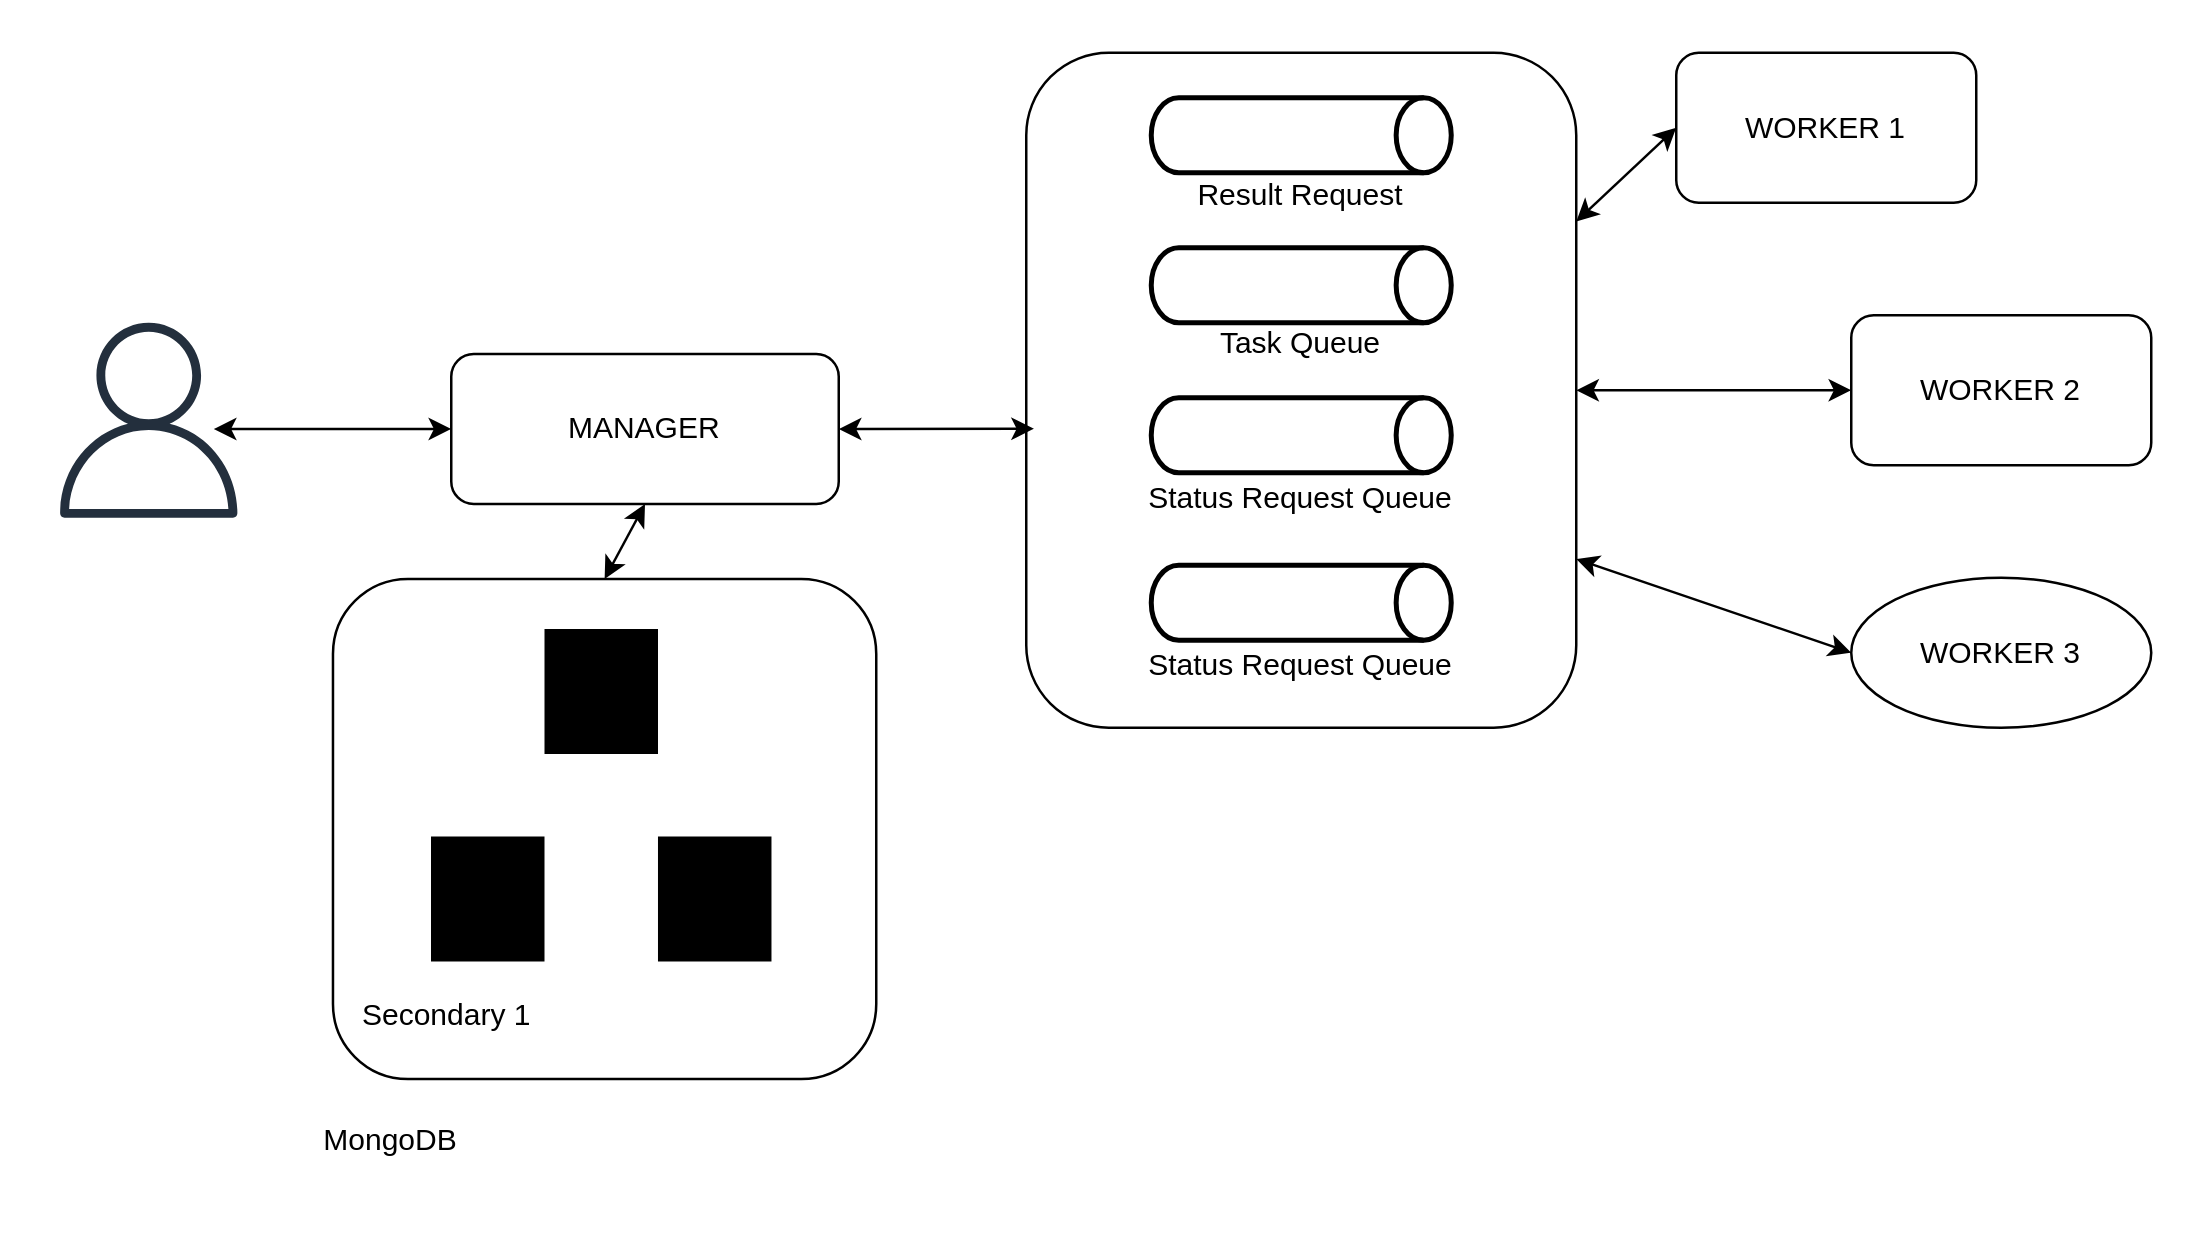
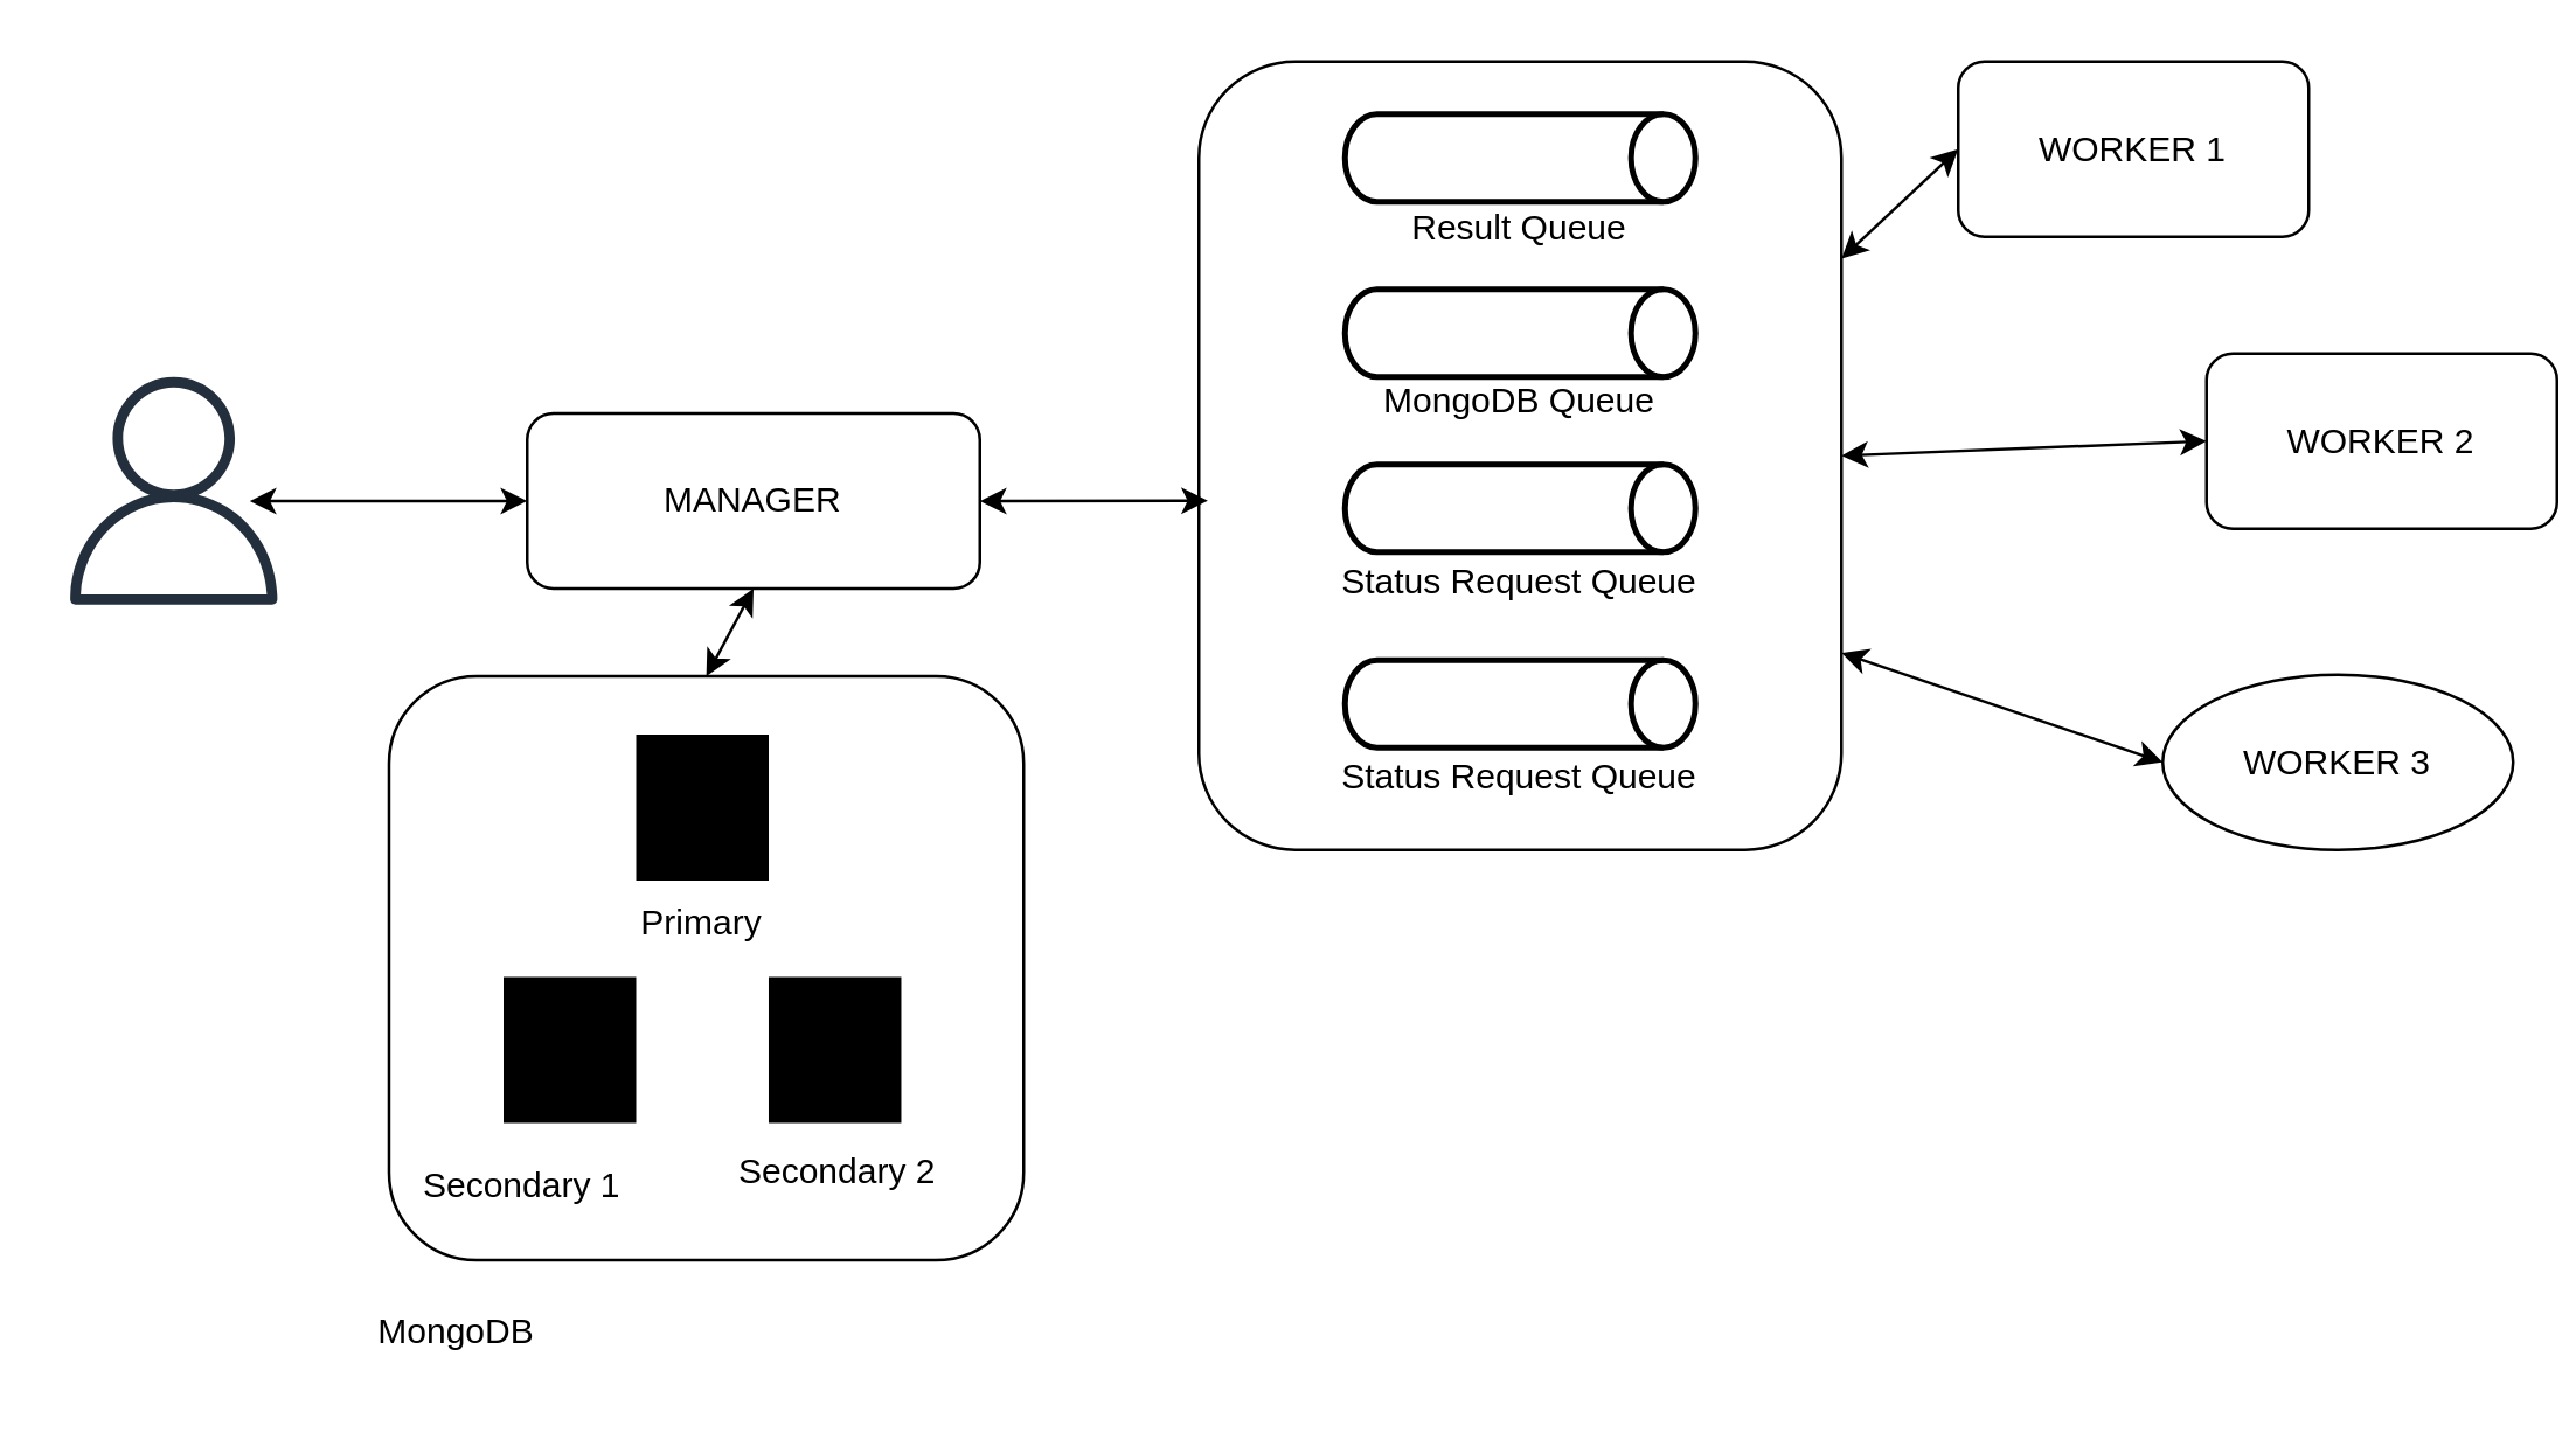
  <mxCell id="0" />
  <mxCell id="1" parent="0" />
  <mxCell id="2" value="" style="rounded=1;whiteSpace=wrap;html=1;" vertex="1" parent="1"><mxGeometry x="132.69" y="231" width="217.31" height="200" as="geometry" /></mxCell>
  <mxCell id="3" value="" style="sketch=0;verticalLabelPosition=bottom;sketch=0;aspect=fixed;html=1;verticalAlign=top;strokeColor=none;fillColor=#000000;align=center;outlineConnect=0;pointerEvents=1;shape=mxgraph.citrix2.site_database;" vertex="1" parent="1"><mxGeometry x="217.3" y="251" width="45.395" height="50" as="geometry" /></mxCell>
  <mxCell id="4" value="MANAGER" style="rounded=1;whiteSpace=wrap;html=1;" vertex="1" parent="1"><mxGeometry x="180" y="141" width="155" height="60" as="geometry" /></mxCell>
  <mxCell id="5" value="" style="sketch=0;verticalLabelPosition=bottom;sketch=0;aspect=fixed;html=1;verticalAlign=top;strokeColor=none;fillColor=#000000;align=center;outlineConnect=0;pointerEvents=1;shape=mxgraph.citrix2.site_database;" vertex="1" parent="1"><mxGeometry x="171.9" y="334" width="45.395" height="50" as="geometry" /></mxCell>
  <mxCell id="6" value="" style="sketch=0;verticalLabelPosition=bottom;sketch=0;aspect=fixed;html=1;verticalAlign=top;strokeColor=none;fillColor=#000000;align=center;outlineConnect=0;pointerEvents=1;shape=mxgraph.citrix2.site_database;" vertex="1" parent="1"><mxGeometry x="262.69" y="334" width="45.395" height="50" as="geometry" /></mxCell>
+ <mxCell id="7" value="Primary" style="text;html=1;align=center;verticalAlign=middle;whiteSpace=wrap;rounded=0;" vertex="1" parent="1"><mxGeometry x="210" y="301" width="60" height="30" as="geometry" /></mxCell>
  <mxCell id="8" value="Secondary 1" style="text;html=1;align=center;verticalAlign=middle;whiteSpace=wrap;rounded=0;" vertex="1" parent="1"><mxGeometry x="141" y="391" width="74.6" height="30" as="geometry" /></mxCell>
+ <mxCell id="9" value="Secondary 2" style="text;html=1;align=center;verticalAlign=middle;whiteSpace=wrap;rounded=0;" vertex="1" parent="1"><mxGeometry x="249.39" y="386" width="74.61" height="30" as="geometry" /></mxCell>
  <mxCell id="10" value="MongoDB" style="text;html=1;align=center;verticalAlign=middle;whiteSpace=wrap;rounded=0;" vertex="1" parent="1"><mxGeometry x="126.35" y="441" width="60" height="30" as="geometry" /></mxCell>
  <mxCell id="11" value="" style="rounded=1;whiteSpace=wrap;html=1;" vertex="1" parent="1"><mxGeometry x="410" y="20.5" width="220" height="270" as="geometry" /></mxCell>
  <mxCell id="12" value="" style="strokeWidth=2;html=1;shape=mxgraph.flowchart.direct_data;whiteSpace=wrap;" vertex="1" parent="1"><mxGeometry x="460" y="98.5" width="120" height="30" as="geometry" /></mxCell>
  <mxCell id="13" value="" style="strokeWidth=2;html=1;shape=mxgraph.flowchart.direct_data;whiteSpace=wrap;" vertex="1" parent="1"><mxGeometry x="460" y="158.5" width="120" height="30" as="geometry" /></mxCell>
  <mxCell id="14" value="" style="strokeWidth=2;html=1;shape=mxgraph.flowchart.direct_data;whiteSpace=wrap;" vertex="1" parent="1"><mxGeometry x="460" y="38.5" width="120" height="30" as="geometry" /></mxCell>
- <mxCell id="15" value="Result Request" style="text;html=1;align=center;verticalAlign=middle;whiteSpace=wrap;rounded=0;" vertex="1" parent="1"><mxGeometry x="460" y="62.5" width="120" height="30" as="geometry" /></mxCell>
- <mxCell id="16" value="Task Queue" style="text;html=1;align=center;verticalAlign=middle;whiteSpace=wrap;rounded=0;" vertex="1" parent="1"><mxGeometry x="460" y="121.5" width="120" height="30" as="geometry" /></mxCell>
+ <mxCell id="15" value="Result Queue" style="text;html=1;align=center;verticalAlign=middle;whiteSpace=wrap;rounded=0;" vertex="1" parent="1"><mxGeometry x="460" y="62.5" width="120" height="30" as="geometry" /></mxCell>
+ <mxCell id="16" value="MongoDB Queue" style="text;html=1;align=center;verticalAlign=middle;whiteSpace=wrap;rounded=0;" vertex="1" parent="1"><mxGeometry x="460" y="121.5" width="120" height="30" as="geometry" /></mxCell>
  <mxCell id="17" value="Status Request Queue" style="text;html=1;align=center;verticalAlign=middle;whiteSpace=wrap;rounded=0;" vertex="1" parent="1"><mxGeometry x="450" y="183.5" width="140" height="30" as="geometry" /></mxCell>
  <mxCell id="18" value="" style="strokeWidth=2;html=1;shape=mxgraph.flowchart.direct_data;whiteSpace=wrap;" vertex="1" parent="1"><mxGeometry x="460" y="225.5" width="120" height="30" as="geometry" /></mxCell>
  <mxCell id="19" value="Status Request Queue" style="text;html=1;align=center;verticalAlign=middle;whiteSpace=wrap;rounded=0;" vertex="1" parent="1"><mxGeometry x="450" y="250.5" width="140" height="30" as="geometry" /></mxCell>
  <mxCell id="20" value="" style="endArrow=classic;startArrow=classic;html=1;rounded=0;exitX=0.5;exitY=0;exitDx=0;exitDy=0;entryX=0.5;entryY=1;entryDx=0;entryDy=0;" edge="1" parent="1" source="2" target="4"><mxGeometry width="50" height="50" relative="1" as="geometry"><mxPoint x="199.39" y="251" as="sourcePoint" /><mxPoint x="249.39" y="201" as="targetPoint" /></mxGeometry></mxCell>
  <mxCell id="21" value="" style="endArrow=classic;startArrow=classic;html=1;rounded=0;entryX=0.014;entryY=0.557;entryDx=0;entryDy=0;entryPerimeter=0;exitX=1;exitY=0.5;exitDx=0;exitDy=0;" edge="1" parent="1" source="4" target="11"><mxGeometry width="50" height="50" relative="1" as="geometry"><mxPoint x="300" y="261" as="sourcePoint" /><mxPoint x="350" y="211" as="targetPoint" /></mxGeometry></mxCell>
  <mxCell id="22" value="" style="endArrow=classic;startArrow=classic;html=1;rounded=0;entryX=0;entryY=0.5;entryDx=0;entryDy=0;exitX=0.5;exitY=0.5;exitDx=0;exitDy=0;exitPerimeter=0;" edge="1" parent="1" target="4"><mxGeometry width="50" height="50" relative="1" as="geometry"><mxPoint x="85" y="171" as="sourcePoint" /><mxPoint x="170" y="51" as="targetPoint" /></mxGeometry></mxCell>
  <mxCell id="23" value="" style="sketch=0;outlineConnect=0;fontColor=#232F3E;gradientColor=none;fillColor=#232F3D;strokeColor=none;dashed=0;verticalLabelPosition=bottom;verticalAlign=top;align=center;html=1;fontSize=12;fontStyle=0;aspect=fixed;pointerEvents=1;shape=mxgraph.aws4.user;" vertex="1" parent="1"><mxGeometry x="20" y="128.5" width="78" height="78" as="geometry" /></mxCell>
  <mxCell id="24" value="WORKER 1" style="rounded=1;whiteSpace=wrap;html=1;" vertex="1" parent="1"><mxGeometry x="670" y="20.5" width="120" height="60" as="geometry" /></mxCell>
- <mxCell id="25" value="WORKER 2" style="rounded=1;whiteSpace=wrap;html=1;" vertex="1" parent="1"><mxGeometry x="740" y="125.5" width="120" height="60" as="geometry" /></mxCell>
+ <mxCell id="25" value="WORKER 2" style="rounded=1;whiteSpace=wrap;html=1;" vertex="1" parent="1"><mxGeometry x="755" y="120.5" width="120" height="60" as="geometry" /></mxCell>
  <mxCell id="26" value="WORKER 3" style="ellipse;whiteSpace=wrap;html=1;" vertex="1" parent="1"><mxGeometry x="740" y="230.5" width="120" height="60" as="geometry" /></mxCell>
  <mxCell id="27" value="" style="endArrow=classic;startArrow=classic;html=1;rounded=0;entryX=0;entryY=0.5;entryDx=0;entryDy=0;exitX=1;exitY=0.25;exitDx=0;exitDy=0;" edge="1" parent="1" source="11" target="24"><mxGeometry width="50" height="50" relative="1" as="geometry"><mxPoint x="690" y="98.5" as="sourcePoint" /><mxPoint x="740" y="48.5" as="targetPoint" /></mxGeometry></mxCell>
  <mxCell id="28" value="" style="endArrow=classic;startArrow=classic;html=1;rounded=0;entryX=0;entryY=0.5;entryDx=0;entryDy=0;exitX=1;exitY=0.5;exitDx=0;exitDy=0;" edge="1" parent="1" source="11" target="25"><mxGeometry width="50" height="50" relative="1" as="geometry"><mxPoint x="670" y="331" as="sourcePoint" /><mxPoint x="720" y="281" as="targetPoint" /></mxGeometry></mxCell>
  <mxCell id="29" value="" style="endArrow=classic;startArrow=classic;html=1;rounded=0;entryX=0;entryY=0.5;entryDx=0;entryDy=0;exitX=1;exitY=0.75;exitDx=0;exitDy=0;" edge="1" parent="1" source="11" target="26"><mxGeometry width="50" height="50" relative="1" as="geometry"><mxPoint x="560" y="441" as="sourcePoint" /><mxPoint x="610" y="391" as="targetPoint" /></mxGeometry></mxCell>
